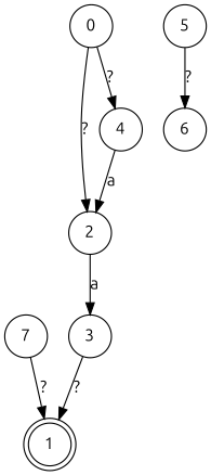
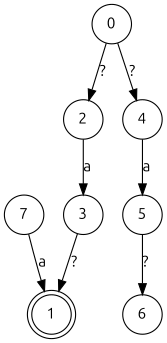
  digraph {
    fontname=Ubuntu
    rankdir=TB
    node [fontname=Ubuntu shape=circle]
    edge [fontname=Ubuntu]
    1 [shape=doublecircle]
    7
    2
    3
    4
    5
    6
    0
-   7 -> 1 [label="?"]
+   7 -> 1 [label=a]
    2 -> 3 [label=a]
    3 -> 1 [label="?"]
-   4 -> 2 [label=a]
+   4 -> 5 [label=a]
    5 -> 6 [label="?"]
    0 -> 2 [label="?"]
    0 -> 4 [label="?"]
  }
